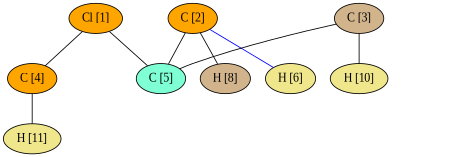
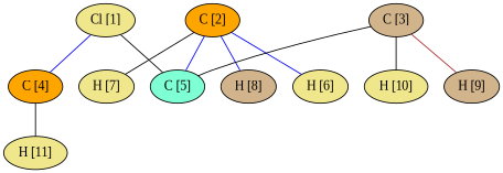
  graph {
    fontname="Liberation Serif"
    node [fillcolor=khaki fontname="Liberation Serif" style=filled]
    edge [color=black fontname="Liberation Serif"]
    n1 [fillcolor=orange label="C [4]"]
    n2 [label="H [11]"]
-   n3 [fillcolor=orange label="Cl [1]"]
+   n3 [label="Cl [1]"]
    n4 [fillcolor=aquamarine label="C [5]"]
    n5 [fillcolor=orange label="C [2]"]
    n6 [label="H [6]"]
+   n7 [label="H [7]"]
    n8 [fillcolor=tan label="H [8]"]
    n9 [fillcolor=tan label="C [3]"]
+   n10 [fillcolor=tan label="H [9]"]
    n11 [label="H [10]"]
    n1 -- n2
-   n3 -- n1
+   n3 -- n1 [color=blue]
    n3 -- n4
-   n5 -- n4
+   n5 -- n4 [color=blue]
    n5 -- n6 [color=blue]
-   n5 -- n8
+   n5 -- n7
+   n5 -- n8 [color=blue]
    n9 -- n4
+   n9 -- n10 [color=brown]
    n9 -- n11
  }
